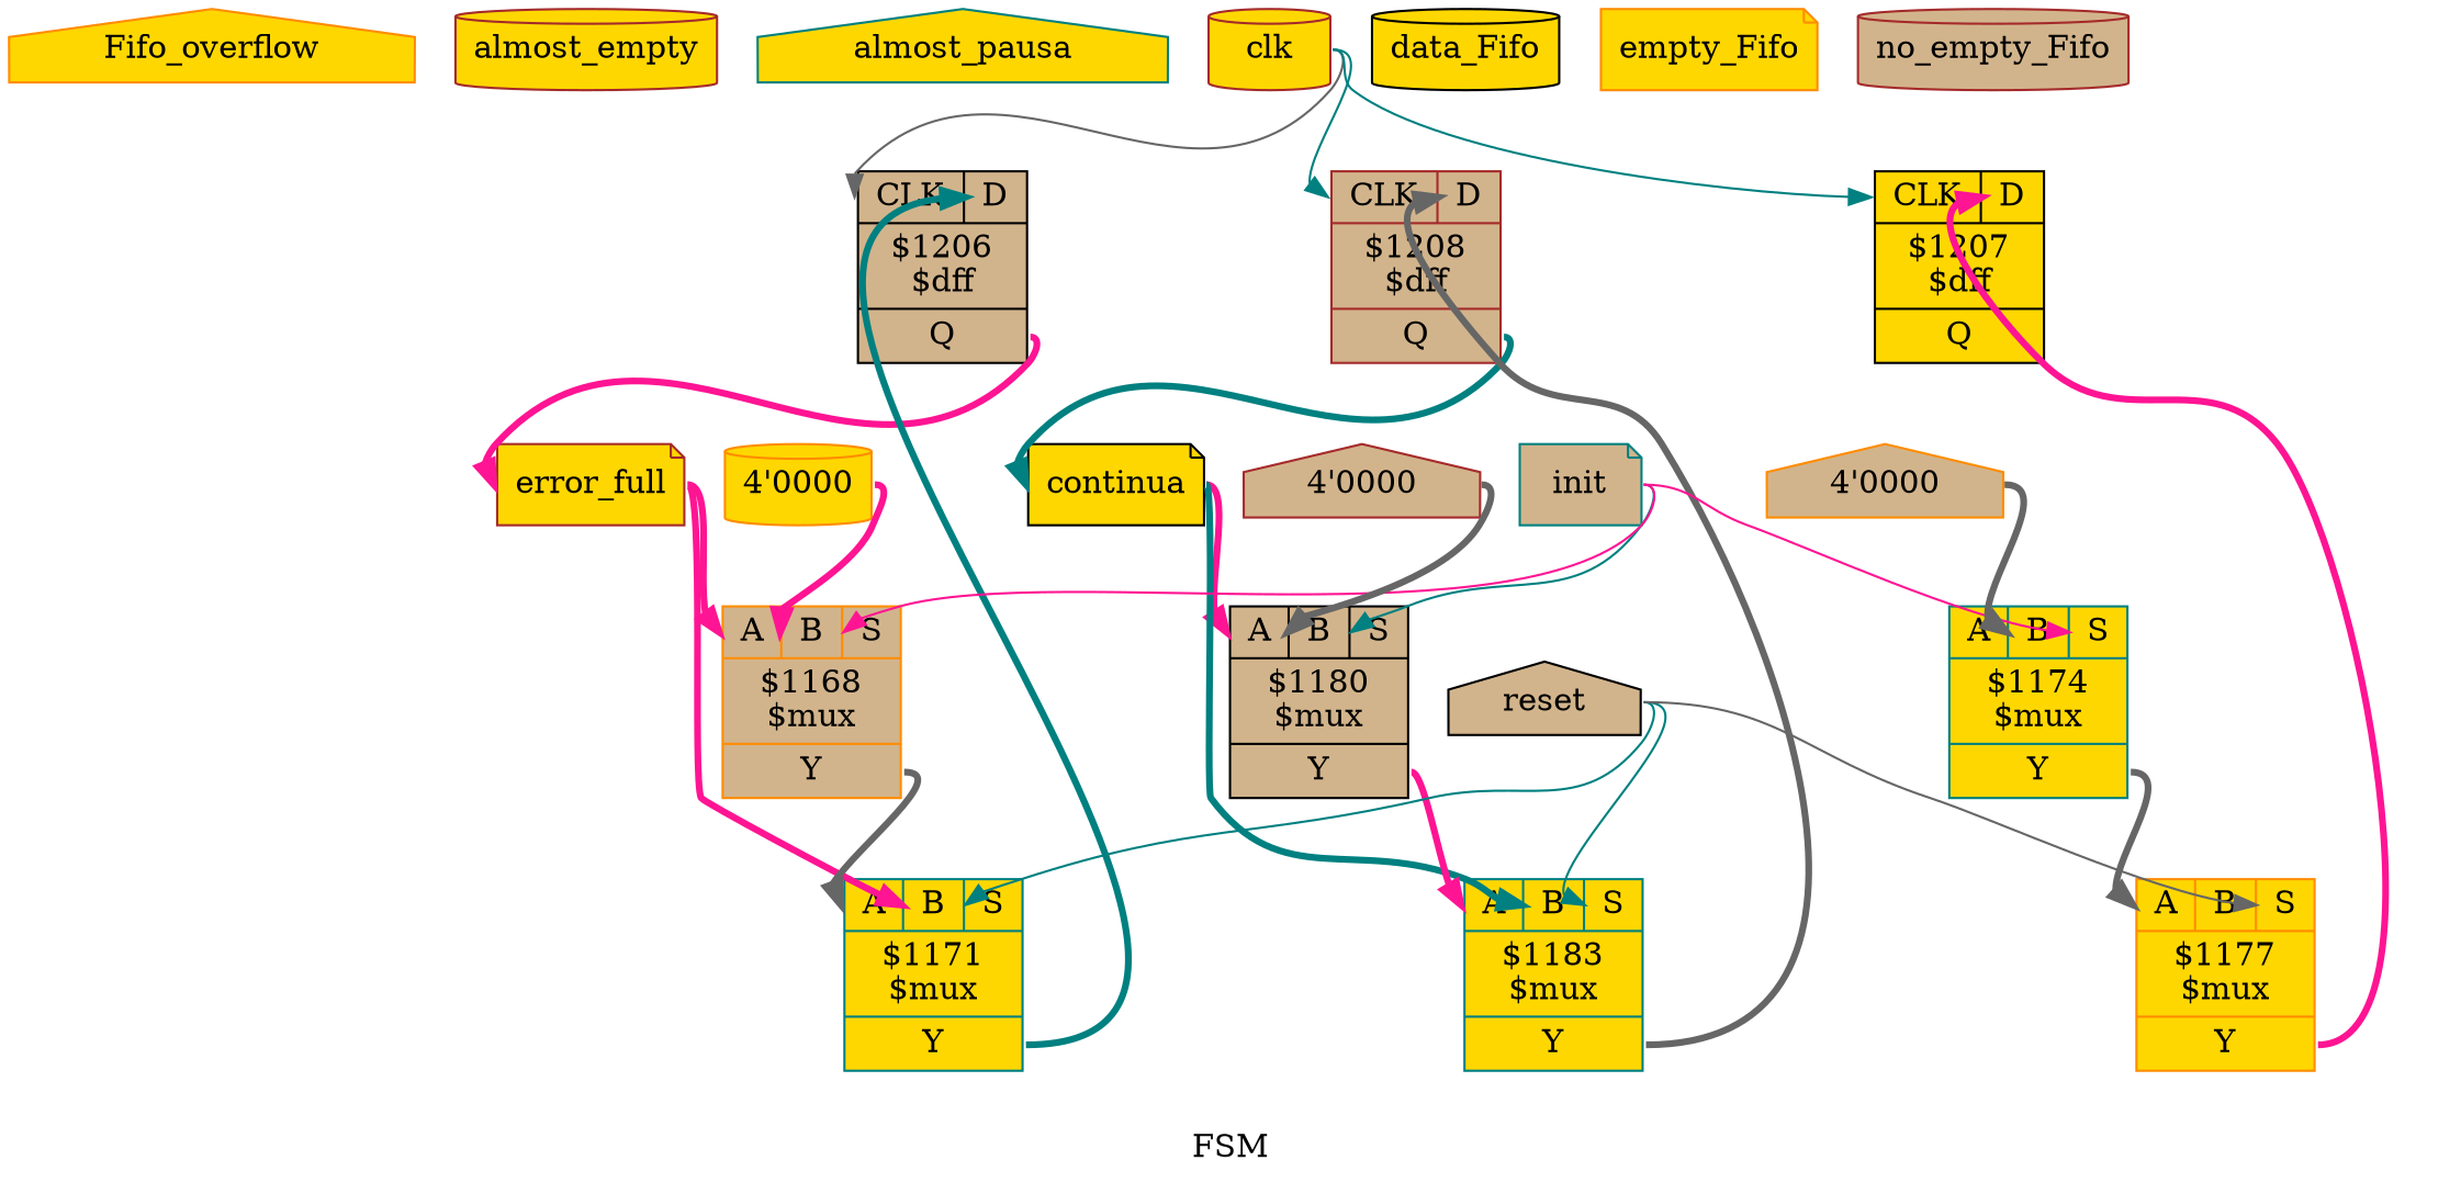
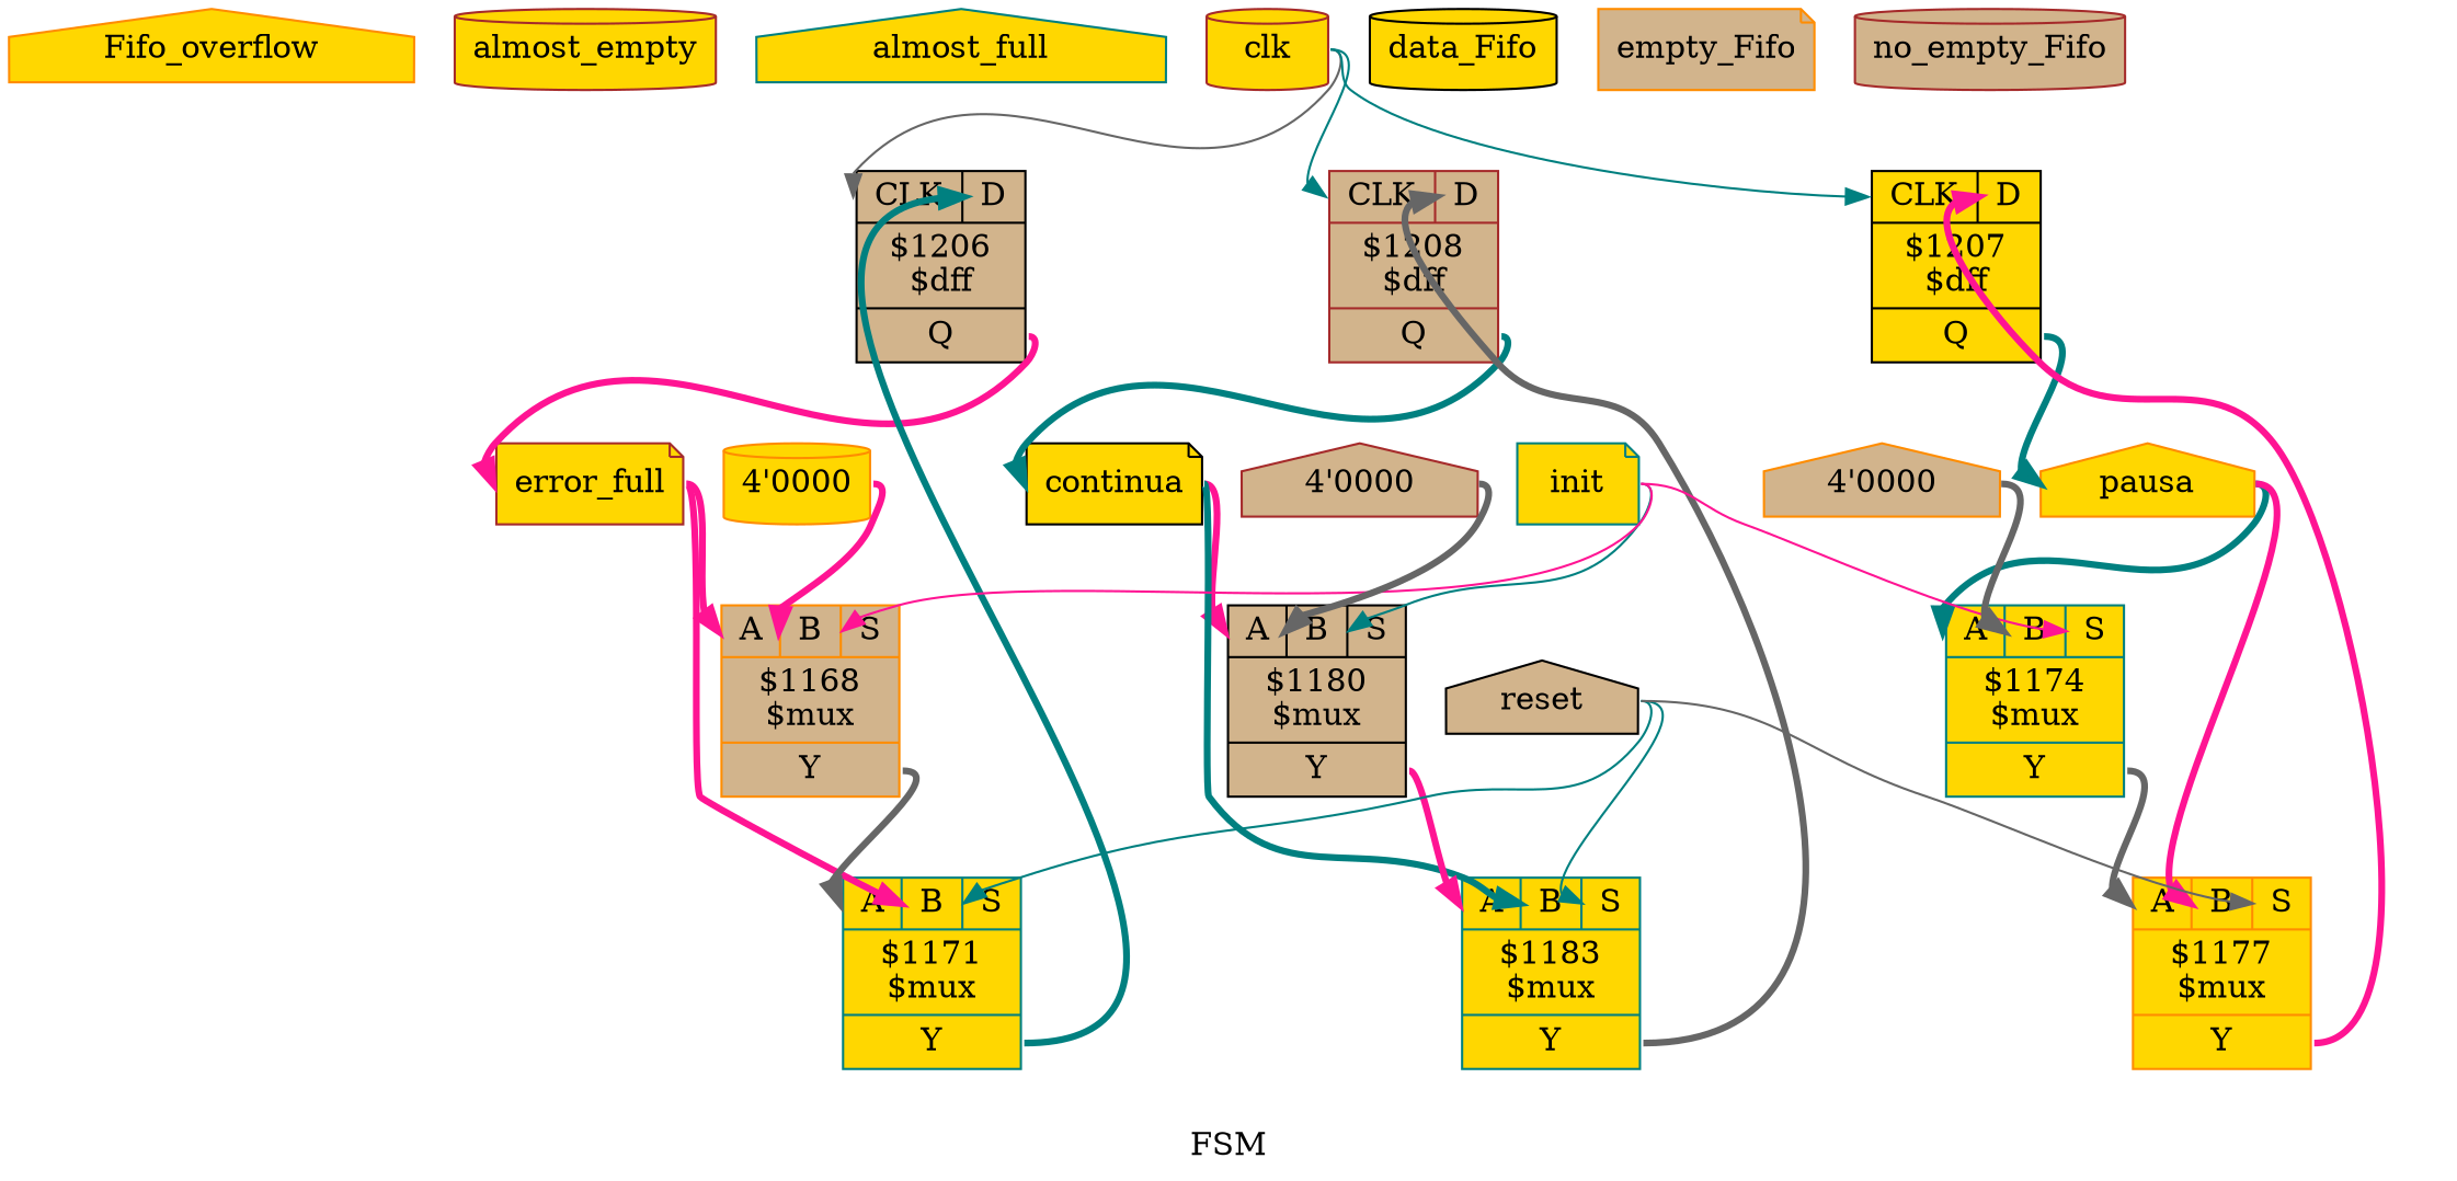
  digraph {
    label=FSM
    rankdir=TB
    remincross=true
    node [color=darkorange fillcolor=gold shape=record style=filled]
    edge [color=teal headport="p26:w" tailport=e style="setlinewidth(3)"]
    n1 [fontcolor=black label=Fifo_overflow shape=house]
    n2 [color=brown fontcolor=black label=almost_empty shape=cylinder]
-   n3 [color=teal fontcolor=black label=almost_pausa shape=house]
+   n3 [color=teal fontcolor=black label=almost_full shape=house]
    n4 [color=brown fontcolor=black label=clk shape=cylinder]
    n5 [color=black fillcolor=tan label="{{<p20> CLK|<p21> D}|$1206\n$dff|{<p22> Q}}"]
    n6 [color=black label="{{<p20> CLK|<p21> D}|$1207\n$dff|{<p22> Q}}"]
    n7 [color=brown fillcolor=tan label="{{<p20> CLK|<p21> D}|$1208\n$dff|{<p22> Q}}"]
    n8 [color=brown fontcolor=black label=error_full shape=note]
+   n9 [fontcolor=black label=pausa shape=house]
    n10 [color=black fontcolor=black label=continua shape=note]
    n11 [color=black fillcolor=tan label="{{<p26> A|<p27> B|<p28> S}|$1180\n$mux|{<p29> Y}}"]
    n12 [color=teal label="{{<p26> A|<p27> B|<p28> S}|$1183\n$mux|{<p29> Y}}"]
    n13 [color=black fontcolor=black label=data_Fifo shape=cylinder]
-   n14 [fontcolor=black label=empty_Fifo shape=note]
+   n14 [fillcolor=tan fontcolor=black label=empty_Fifo shape=note]
    n15 [fillcolor=tan label="{{<p26> A|<p27> B|<p28> S}|$1168\n$mux|{<p29> Y}}"]
    n16 [color=teal label="{{<p26> A|<p27> B|<p28> S}|$1171\n$mux|{<p29> Y}}"]
-   n17 [color=teal fillcolor=tan fontcolor=black label=init shape=note]
+   n17 [color=teal fontcolor=black label=init shape=note]
    n18 [color=teal label="{{<p26> A|<p27> B|<p28> S}|$1174\n$mux|{<p29> Y}}"]
    n19 [label="{{<p26> A|<p27> B|<p28> S}|$1177\n$mux|{<p29> Y}}"]
    n20 [color=brown fillcolor=tan fontcolor=black label=no_empty_Fifo shape=cylinder]
    n21 [color=black fillcolor=tan fontcolor=black label=reset shape=house]
    n22 [label="4'0000" shape=cylinder]
    n23 [fillcolor=tan label="4'0000" shape=house]
    n24 [color=brown fillcolor=tan label="4'0000" shape=house]
    n4 -> n5 [color=gray40 headport="p20:w" style=""]
    n4 -> n6 [headport="p20:w" style=""]
    n4 -> n7 [headport="p20:w" style=""]
    n5 -> n8 [color=deeppink headport=w tailport="p22:e"]
+   n6 -> n9 [headport=w tailport="p22:e"]
    n7 -> n10 [headport=w tailport="p22:e"]
    n8 -> n15 [color=deeppink]
    n8 -> n16 [color=deeppink headport="p27:w"]
+   n9 -> n18
+   n9 -> n19 [color=deeppink headport="p27:w"]
    n10 -> n11 [color=deeppink]
    n10 -> n12 [headport="p27:w"]
    n11 -> n12 [color=deeppink tailport="p29:e"]
    n12 -> n7 [color=gray40 headport="p21:w" tailport="p29:e"]
    n15 -> n16 [color=gray40 tailport="p29:e"]
    n16 -> n5 [headport="p21:w" tailport="p29:e"]
    n17 -> n11 [headport="p28:w" style=""]
    n17 -> n15 [color=deeppink headport="p28:w" style=""]
    n17 -> n18 [color=deeppink headport="p28:w" style=""]
    n18 -> n19 [color=gray40 tailport="p29:e"]
    n19 -> n6 [color=deeppink headport="p21:w" tailport="p29:e"]
    n21 -> n12 [headport="p28:w" style=""]
    n21 -> n16 [headport="p28:w" style=""]
    n21 -> n19 [color=gray40 headport="p28:w" style=""]
    n22 -> n15 [color=deeppink headport="p27:w"]
    n23 -> n18 [color=gray40 headport="p27:w"]
    n24 -> n11 [color=gray40 headport="p27:w"]
  }
